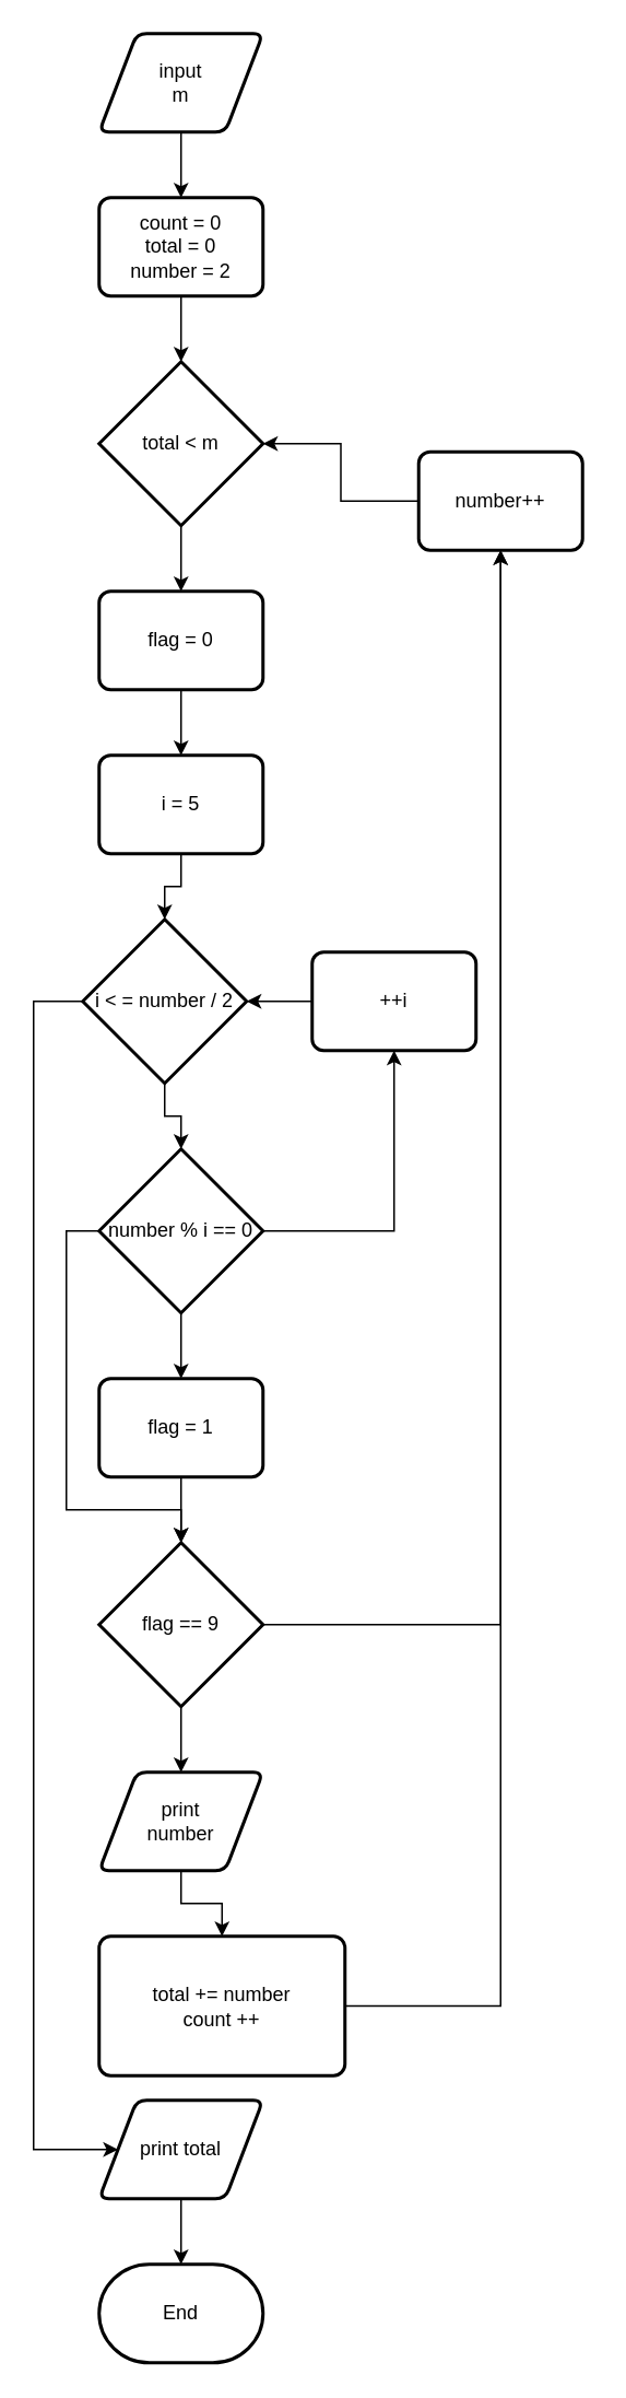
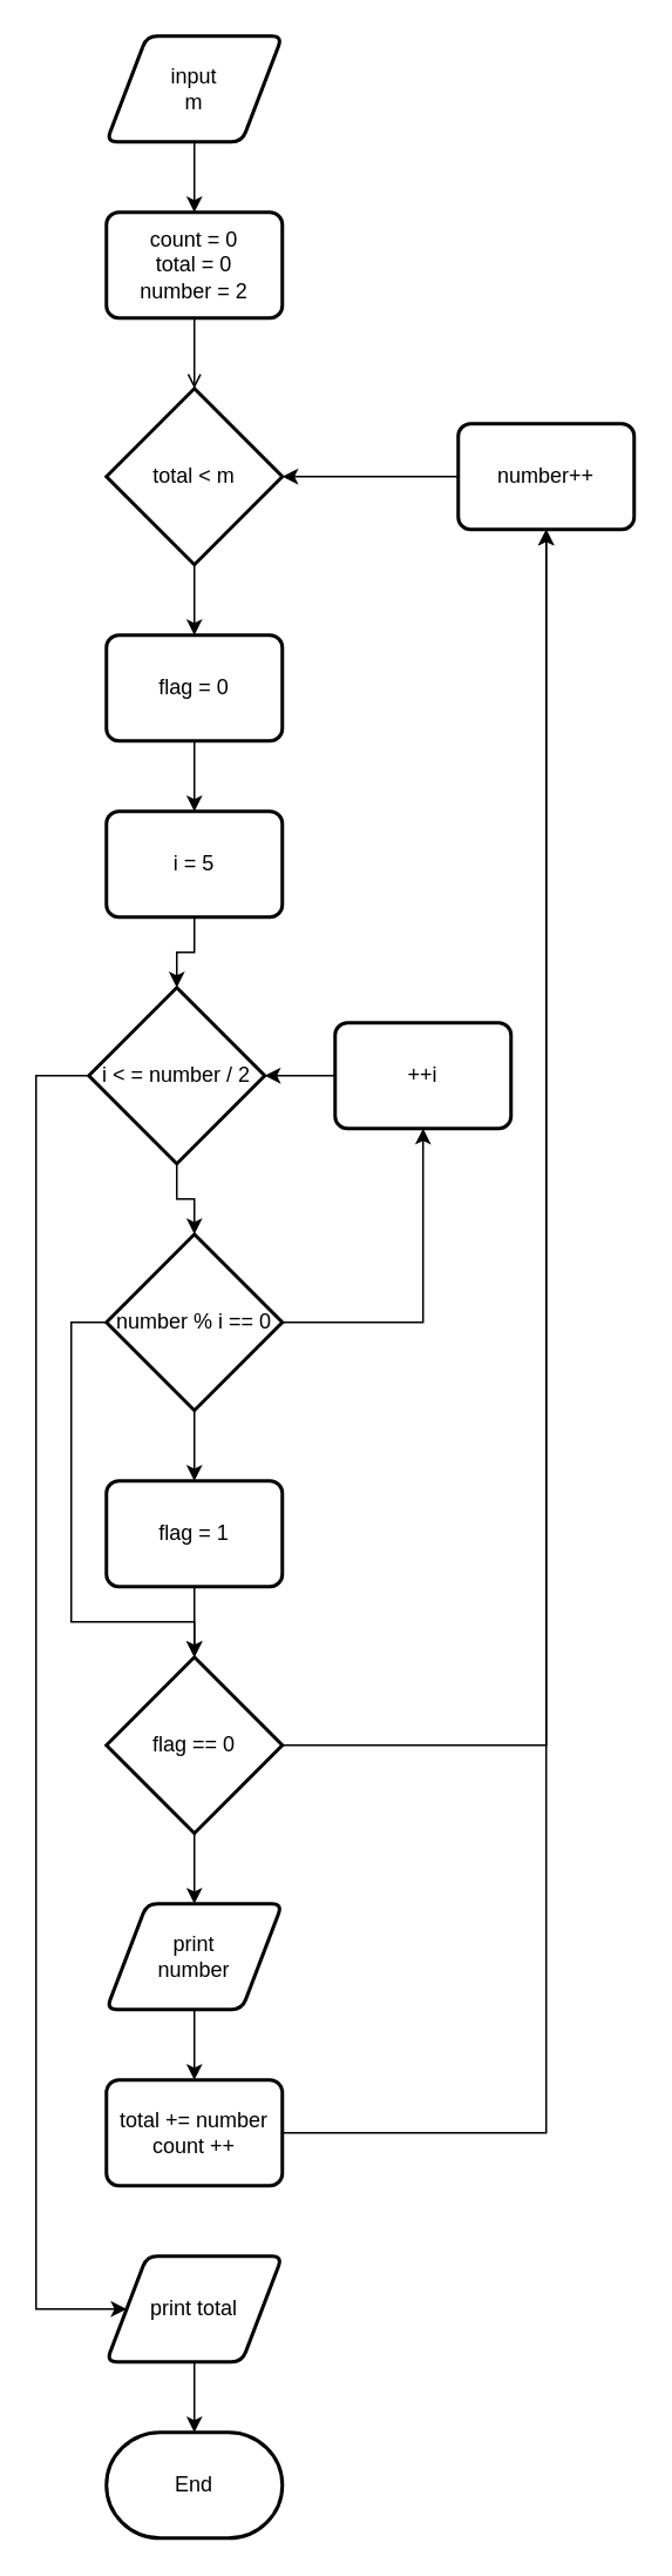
  <mxCell id="0" />
  <mxCell id="1" parent="0" />
  <mxCell id="2" value="" style="edgeStyle=orthogonalEdgeStyle;rounded=0;orthogonalLoop=1;jettySize=auto;html=1;" edge="1" parent="1" source="3" target="5"><mxGeometry relative="1" as="geometry" /></mxCell>
  <mxCell id="3" value="&lt;div&gt;input&lt;/div&gt;&lt;div&gt;m&lt;br&gt;&lt;/div&gt;" style="shape=parallelogram;html=1;strokeWidth=2;perimeter=parallelogramPerimeter;whiteSpace=wrap;rounded=1;arcSize=12;size=0.23;" vertex="1" parent="1"><mxGeometry x="60" y="20" width="100" height="60" as="geometry" /></mxCell>
- <mxCell id="4" value="" style="edgeStyle=orthogonalEdgeStyle;rounded=0;orthogonalLoop=1;jettySize=auto;html=1;" edge="1" parent="1" source="5" target="7"><mxGeometry relative="1" as="geometry" /></mxCell>
+ <mxCell id="4" value="" style="edgeStyle=orthogonalEdgeStyle;rounded=0;orthogonalLoop=1;jettySize=auto;html=1;endArrow=open;" edge="1" parent="1" source="5" target="7"><mxGeometry relative="1" as="geometry" /></mxCell>
  <mxCell id="5" value="&lt;div&gt;count = 0&lt;/div&gt;&lt;div&gt;total = 0&lt;/div&gt;&lt;div&gt;number = 2&lt;/div&gt;" style="rounded=1;whiteSpace=wrap;html=1;absoluteArcSize=1;arcSize=14;strokeWidth=2;" vertex="1" parent="1"><mxGeometry x="60" y="120" width="100" height="60" as="geometry" /></mxCell>
  <mxCell id="6" value="" style="edgeStyle=orthogonalEdgeStyle;rounded=0;orthogonalLoop=1;jettySize=auto;html=1;" edge="1" parent="1" source="7" target="9"><mxGeometry relative="1" as="geometry" /></mxCell>
  <mxCell id="7" value="total &amp;lt; m" style="strokeWidth=2;html=1;shape=mxgraph.flowchart.decision;whiteSpace=wrap;" vertex="1" parent="1"><mxGeometry x="60" y="220" width="100" height="100" as="geometry" /></mxCell>
  <mxCell id="8" value="" style="edgeStyle=orthogonalEdgeStyle;rounded=0;orthogonalLoop=1;jettySize=auto;html=1;" edge="1" parent="1" source="9" target="11"><mxGeometry relative="1" as="geometry" /></mxCell>
  <mxCell id="9" value="flag = 0" style="rounded=1;whiteSpace=wrap;html=1;absoluteArcSize=1;arcSize=14;strokeWidth=2;" vertex="1" parent="1"><mxGeometry x="60" y="360" width="100" height="60" as="geometry" /></mxCell>
  <mxCell id="10" value="" style="edgeStyle=orthogonalEdgeStyle;rounded=0;orthogonalLoop=1;jettySize=auto;html=1;" edge="1" parent="1" source="11" target="14"><mxGeometry relative="1" as="geometry" /></mxCell>
  <mxCell id="11" value="i = 5" style="rounded=1;whiteSpace=wrap;html=1;absoluteArcSize=1;arcSize=14;strokeWidth=2;" vertex="1" parent="1"><mxGeometry x="60" y="460" width="100" height="60" as="geometry" /></mxCell>
  <mxCell id="12" value="" style="edgeStyle=orthogonalEdgeStyle;rounded=0;orthogonalLoop=1;jettySize=auto;html=1;" edge="1" parent="1" source="14" target="18"><mxGeometry relative="1" as="geometry" /></mxCell>
  <mxCell id="13" style="edgeStyle=orthogonalEdgeStyle;rounded=0;orthogonalLoop=1;jettySize=auto;html=1;exitX=0;exitY=0.5;exitDx=0;exitDy=0;exitPerimeter=0;entryX=0;entryY=0.5;entryDx=0;entryDy=0;" edge="1" parent="1" source="14" target="33"><mxGeometry relative="1" as="geometry"><Array as="points"><mxPoint x="20" y="610" /><mxPoint x="20" y="1310" /></Array></mxGeometry></mxCell>
  <mxCell id="14" value="i &amp;lt; = number / 2" style="strokeWidth=2;html=1;shape=mxgraph.flowchart.decision;whiteSpace=wrap;" vertex="1" parent="1"><mxGeometry x="50" y="560" width="100" height="100" as="geometry" /></mxCell>
  <mxCell id="15" value="" style="edgeStyle=orthogonalEdgeStyle;rounded=0;orthogonalLoop=1;jettySize=auto;html=1;" edge="1" parent="1" source="18" target="20"><mxGeometry relative="1" as="geometry" /></mxCell>
  <mxCell id="16" style="edgeStyle=orthogonalEdgeStyle;rounded=0;orthogonalLoop=1;jettySize=auto;html=1;exitX=1;exitY=0.5;exitDx=0;exitDy=0;exitPerimeter=0;entryX=0.5;entryY=1;entryDx=0;entryDy=0;" edge="1" parent="1" source="18" target="29"><mxGeometry relative="1" as="geometry" /></mxCell>
  <mxCell id="17" style="edgeStyle=orthogonalEdgeStyle;rounded=0;orthogonalLoop=1;jettySize=auto;html=1;exitX=0;exitY=0.5;exitDx=0;exitDy=0;exitPerimeter=0;" edge="1" parent="1" source="18" target="23"><mxGeometry relative="1" as="geometry"><Array as="points"><mxPoint x="40" y="750" /><mxPoint x="40" y="920" /><mxPoint x="110" y="920" /></Array></mxGeometry></mxCell>
  <mxCell id="18" value="number % i == 0" style="strokeWidth=2;html=1;shape=mxgraph.flowchart.decision;whiteSpace=wrap;" vertex="1" parent="1"><mxGeometry x="60" y="700" width="100" height="100" as="geometry" /></mxCell>
  <mxCell id="19" value="" style="edgeStyle=orthogonalEdgeStyle;rounded=0;orthogonalLoop=1;jettySize=auto;html=1;" edge="1" parent="1" source="20" target="23"><mxGeometry relative="1" as="geometry" /></mxCell>
  <mxCell id="20" value="flag = 1" style="rounded=1;whiteSpace=wrap;html=1;absoluteArcSize=1;arcSize=14;strokeWidth=2;" vertex="1" parent="1"><mxGeometry x="60" y="840" width="100" height="60" as="geometry" /></mxCell>
  <mxCell id="21" value="" style="edgeStyle=orthogonalEdgeStyle;rounded=0;orthogonalLoop=1;jettySize=auto;html=1;" edge="1" parent="1" source="23" target="25"><mxGeometry relative="1" as="geometry" /></mxCell>
  <mxCell id="22" style="edgeStyle=orthogonalEdgeStyle;rounded=0;orthogonalLoop=1;jettySize=auto;html=1;exitX=1;exitY=0.5;exitDx=0;exitDy=0;exitPerimeter=0;entryX=0.5;entryY=1;entryDx=0;entryDy=0;" edge="1" parent="1" source="23" target="31"><mxGeometry relative="1" as="geometry" /></mxCell>
- <mxCell id="23" value="flag == 9" style="strokeWidth=2;html=1;shape=mxgraph.flowchart.decision;whiteSpace=wrap;" vertex="1" parent="1"><mxGeometry x="60" y="940" width="100" height="100" as="geometry" /></mxCell>
+ <mxCell id="23" value="flag == 0" style="strokeWidth=2;html=1;shape=mxgraph.flowchart.decision;whiteSpace=wrap;" vertex="1" parent="1"><mxGeometry x="60" y="940" width="100" height="100" as="geometry" /></mxCell>
  <mxCell id="24" value="" style="edgeStyle=orthogonalEdgeStyle;rounded=0;orthogonalLoop=1;jettySize=auto;html=1;" edge="1" parent="1" source="25" target="27"><mxGeometry relative="1" as="geometry" /></mxCell>
  <mxCell id="25" value="&lt;div&gt;print&lt;/div&gt;&lt;div&gt;number&lt;br&gt;&lt;/div&gt;" style="shape=parallelogram;html=1;strokeWidth=2;perimeter=parallelogramPerimeter;whiteSpace=wrap;rounded=1;arcSize=12;size=0.23;" vertex="1" parent="1"><mxGeometry x="60" y="1080" width="100" height="60" as="geometry" /></mxCell>
  <mxCell id="26" style="edgeStyle=orthogonalEdgeStyle;rounded=0;orthogonalLoop=1;jettySize=auto;html=1;exitX=1;exitY=0.5;exitDx=0;exitDy=0;entryX=0.5;entryY=1;entryDx=0;entryDy=0;" edge="1" parent="1" source="27" target="31"><mxGeometry relative="1" as="geometry" /></mxCell>
- <mxCell id="27" value="&lt;div&gt;total += number&lt;/div&gt;&lt;div&gt;count ++&lt;br&gt;&lt;/div&gt;" style="rounded=1;whiteSpace=wrap;html=1;absoluteArcSize=1;arcSize=14;strokeWidth=2;" vertex="1" parent="1"><mxGeometry x="60" y="1180" width="150" height="85" as="geometry" /></mxCell>
+ <mxCell id="27" value="&lt;div&gt;total += number&lt;/div&gt;&lt;div&gt;count ++&lt;br&gt;&lt;/div&gt;" style="rounded=1;whiteSpace=wrap;html=1;absoluteArcSize=1;arcSize=14;strokeWidth=2;" vertex="1" parent="1"><mxGeometry x="60" y="1180" width="100" height="60" as="geometry" /></mxCell>
  <mxCell id="28" value="" style="edgeStyle=orthogonalEdgeStyle;rounded=0;orthogonalLoop=1;jettySize=auto;html=1;" edge="1" parent="1" source="29" target="14"><mxGeometry relative="1" as="geometry" /></mxCell>
  <mxCell id="29" value="++i" style="rounded=1;whiteSpace=wrap;html=1;absoluteArcSize=1;arcSize=14;strokeWidth=2;" vertex="1" parent="1"><mxGeometry x="190" y="580" width="100" height="60" as="geometry" /></mxCell>
  <mxCell id="30" value="" style="edgeStyle=orthogonalEdgeStyle;rounded=0;orthogonalLoop=1;jettySize=auto;html=1;" edge="1" parent="1" source="31" target="7"><mxGeometry relative="1" as="geometry" /></mxCell>
- <mxCell id="31" value="number++" style="rounded=1;whiteSpace=wrap;html=1;absoluteArcSize=1;arcSize=14;strokeWidth=2;" vertex="1" parent="1"><mxGeometry x="255" y="275" width="100" height="60" as="geometry" /></mxCell>
+ <mxCell id="31" value="number++" style="rounded=1;whiteSpace=wrap;html=1;absoluteArcSize=1;arcSize=14;strokeWidth=2;" vertex="1" parent="1"><mxGeometry x="260" y="240" width="100" height="60" as="geometry" /></mxCell>
  <mxCell id="32" value="" style="edgeStyle=orthogonalEdgeStyle;rounded=0;orthogonalLoop=1;jettySize=auto;html=1;" edge="1" parent="1" source="33" target="34"><mxGeometry relative="1" as="geometry" /></mxCell>
  <mxCell id="33" value="print total" style="shape=parallelogram;html=1;strokeWidth=2;perimeter=parallelogramPerimeter;whiteSpace=wrap;rounded=1;arcSize=12;size=0.23;" vertex="1" parent="1"><mxGeometry x="60" y="1280" width="100" height="60" as="geometry" /></mxCell>
  <mxCell id="34" value="End" style="strokeWidth=2;html=1;shape=mxgraph.flowchart.terminator;whiteSpace=wrap;" vertex="1" parent="1"><mxGeometry x="60" y="1380" width="100" height="60" as="geometry" /></mxCell>
